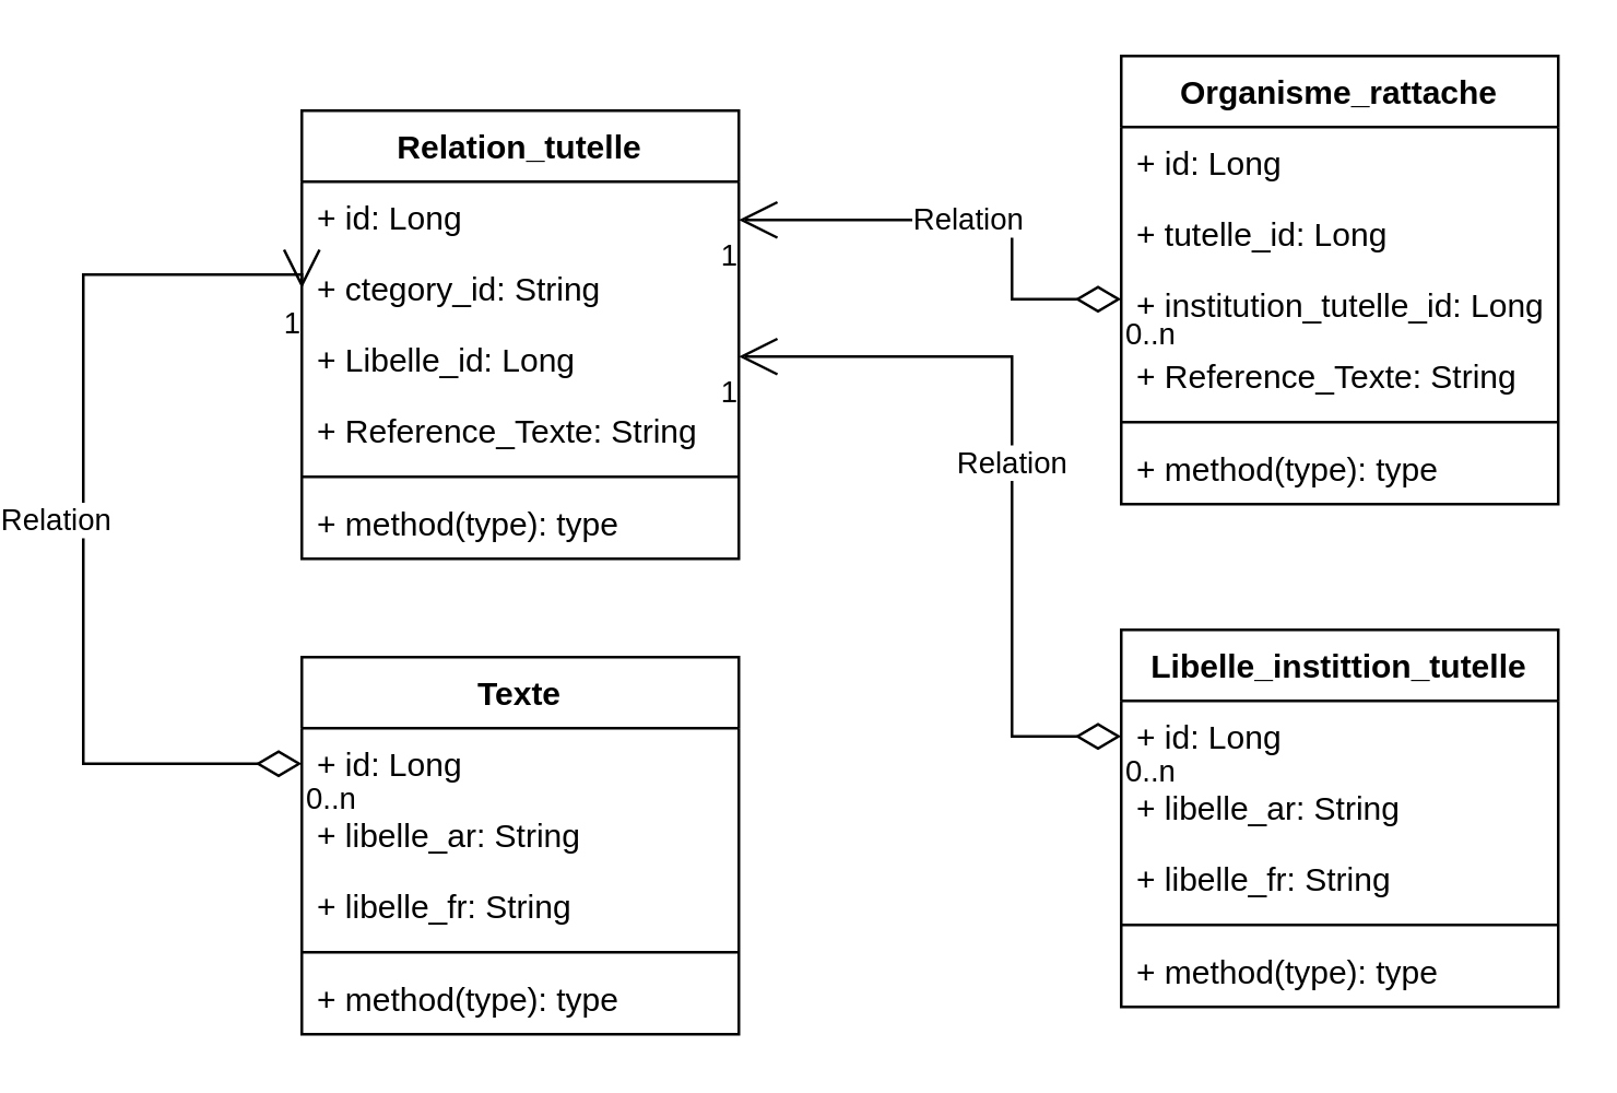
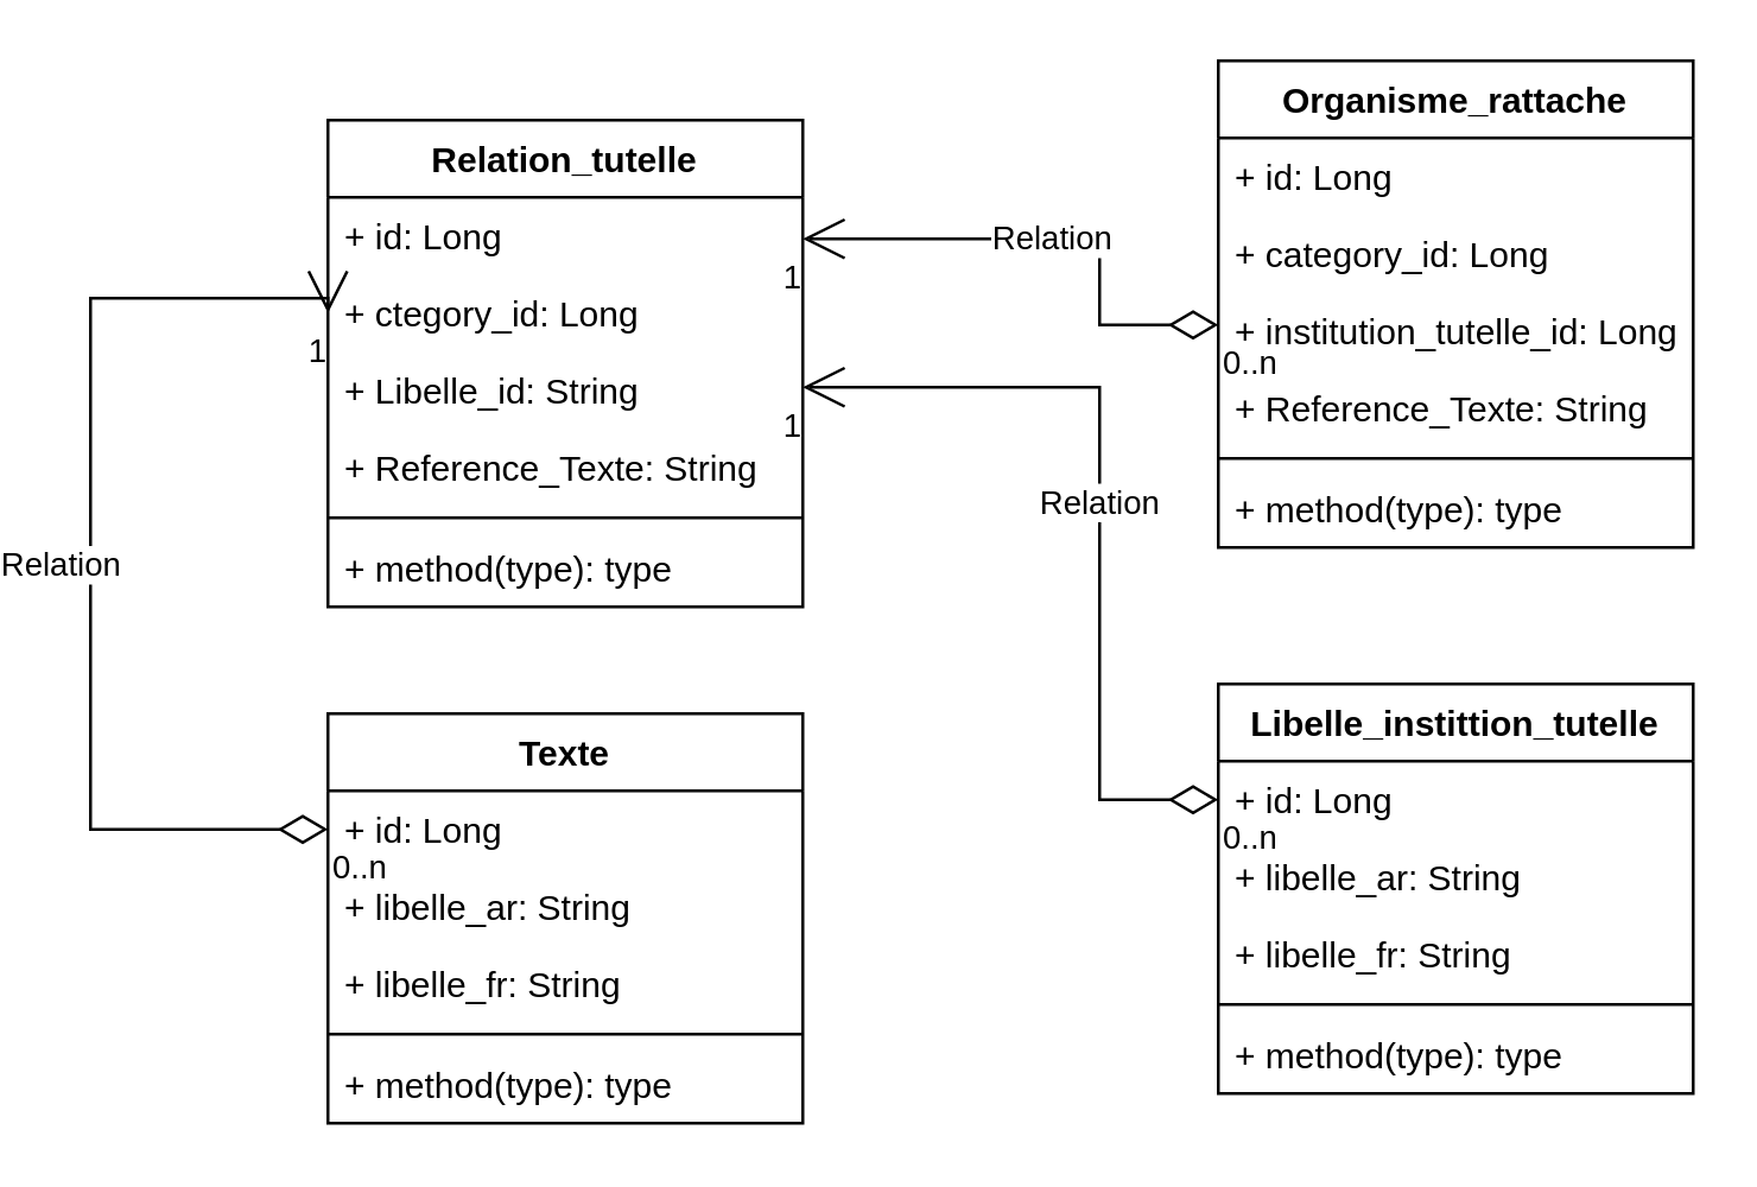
  <mxCell id="0" />
  <mxCell id="1" parent="0" />
  <mxCell id="2" value="Relation_tutelle" style="swimlane;fontStyle=1;align=center;verticalAlign=top;childLayout=stackLayout;horizontal=1;startSize=26;horizontalStack=0;resizeParent=1;resizeParentMax=0;resizeLast=0;collapsible=1;marginBottom=0;whiteSpace=wrap;html=1;" vertex="1" parent="1"><mxGeometry x="100" y="40" width="160" height="164" as="geometry" /></mxCell>
  <mxCell id="3" value="+ id: Long" style="text;strokeColor=none;fillColor=none;align=left;verticalAlign=top;spacingLeft=4;spacingRight=4;overflow=hidden;rotatable=0;points=[[0,0.5],[1,0.5]];portConstraint=eastwest;whiteSpace=wrap;html=1;" vertex="1" parent="2"><mxGeometry y="26" width="160" height="26" as="geometry" /></mxCell>
- <mxCell id="4" value="+ ctegory_id: String" style="text;strokeColor=none;fillColor=none;align=left;verticalAlign=top;spacingLeft=4;spacingRight=4;overflow=hidden;rotatable=0;points=[[0,0.5],[1,0.5]];portConstraint=eastwest;whiteSpace=wrap;html=1;" vertex="1" parent="2"><mxGeometry y="52" width="160" height="26" as="geometry" /></mxCell>
- <mxCell id="5" value="+ Libelle_id: Long" style="text;strokeColor=none;fillColor=none;align=left;verticalAlign=top;spacingLeft=4;spacingRight=4;overflow=hidden;rotatable=0;points=[[0,0.5],[1,0.5]];portConstraint=eastwest;whiteSpace=wrap;html=1;" vertex="1" parent="2"><mxGeometry y="78" width="160" height="26" as="geometry" /></mxCell>
+ <mxCell id="4" value="+ ctegory_id: Long" style="text;strokeColor=none;fillColor=none;align=left;verticalAlign=top;spacingLeft=4;spacingRight=4;overflow=hidden;rotatable=0;points=[[0,0.5],[1,0.5]];portConstraint=eastwest;whiteSpace=wrap;html=1;" vertex="1" parent="2"><mxGeometry y="52" width="160" height="26" as="geometry" /></mxCell>
+ <mxCell id="5" value="+ Libelle_id: String" style="text;strokeColor=none;fillColor=none;align=left;verticalAlign=top;spacingLeft=4;spacingRight=4;overflow=hidden;rotatable=0;points=[[0,0.5],[1,0.5]];portConstraint=eastwest;whiteSpace=wrap;html=1;" vertex="1" parent="2"><mxGeometry y="78" width="160" height="26" as="geometry" /></mxCell>
  <mxCell id="6" value="+ Reference_Texte: String" style="text;strokeColor=none;fillColor=none;align=left;verticalAlign=top;spacingLeft=4;spacingRight=4;overflow=hidden;rotatable=0;points=[[0,0.5],[1,0.5]];portConstraint=eastwest;whiteSpace=wrap;html=1;" vertex="1" parent="2"><mxGeometry y="104" width="160" height="26" as="geometry" /></mxCell>
  <mxCell id="7" value="" style="line;strokeWidth=1;fillColor=none;align=left;verticalAlign=middle;spacingTop=-1;spacingLeft=3;spacingRight=3;rotatable=0;labelPosition=right;points=[];portConstraint=eastwest;strokeColor=inherit;" vertex="1" parent="2"><mxGeometry y="130" width="160" height="8" as="geometry" /></mxCell>
  <mxCell id="8" value="+ method(type): type" style="text;strokeColor=none;fillColor=none;align=left;verticalAlign=top;spacingLeft=4;spacingRight=4;overflow=hidden;rotatable=0;points=[[0,0.5],[1,0.5]];portConstraint=eastwest;whiteSpace=wrap;html=1;" vertex="1" parent="2"><mxGeometry y="138" width="160" height="26" as="geometry" /></mxCell>
  <mxCell id="9" value="Organisme_rattache" style="swimlane;fontStyle=1;align=center;verticalAlign=top;childLayout=stackLayout;horizontal=1;startSize=26;horizontalStack=0;resizeParent=1;resizeParentMax=0;resizeLast=0;collapsible=1;marginBottom=0;whiteSpace=wrap;html=1;" vertex="1" parent="1"><mxGeometry x="400" y="20" width="160" height="164" as="geometry" /></mxCell>
  <mxCell id="10" value="+ id: Long" style="text;strokeColor=none;fillColor=none;align=left;verticalAlign=top;spacingLeft=4;spacingRight=4;overflow=hidden;rotatable=0;points=[[0,0.5],[1,0.5]];portConstraint=eastwest;whiteSpace=wrap;html=1;" vertex="1" parent="9"><mxGeometry y="26" width="160" height="26" as="geometry" /></mxCell>
- <mxCell id="11" value="+ tutelle_id: Long" style="text;strokeColor=none;fillColor=none;align=left;verticalAlign=top;spacingLeft=4;spacingRight=4;overflow=hidden;rotatable=0;points=[[0,0.5],[1,0.5]];portConstraint=eastwest;whiteSpace=wrap;html=1;" vertex="1" parent="9"><mxGeometry y="52" width="160" height="26" as="geometry" /></mxCell>
+ <mxCell id="11" value="+ category_id: Long" style="text;strokeColor=none;fillColor=none;align=left;verticalAlign=top;spacingLeft=4;spacingRight=4;overflow=hidden;rotatable=0;points=[[0,0.5],[1,0.5]];portConstraint=eastwest;whiteSpace=wrap;html=1;" vertex="1" parent="9"><mxGeometry y="52" width="160" height="26" as="geometry" /></mxCell>
  <mxCell id="12" value="+ institution_tutelle_id: Long" style="text;strokeColor=none;fillColor=none;align=left;verticalAlign=top;spacingLeft=4;spacingRight=4;overflow=hidden;rotatable=0;points=[[0,0.5],[1,0.5]];portConstraint=eastwest;whiteSpace=wrap;html=1;" vertex="1" parent="9"><mxGeometry y="78" width="160" height="26" as="geometry" /></mxCell>
  <mxCell id="13" value="+ Reference_Texte: String" style="text;strokeColor=none;fillColor=none;align=left;verticalAlign=top;spacingLeft=4;spacingRight=4;overflow=hidden;rotatable=0;points=[[0,0.5],[1,0.5]];portConstraint=eastwest;whiteSpace=wrap;html=1;" vertex="1" parent="9"><mxGeometry y="104" width="160" height="26" as="geometry" /></mxCell>
  <mxCell id="14" value="" style="line;strokeWidth=1;fillColor=none;align=left;verticalAlign=middle;spacingTop=-1;spacingLeft=3;spacingRight=3;rotatable=0;labelPosition=right;points=[];portConstraint=eastwest;strokeColor=inherit;" vertex="1" parent="9"><mxGeometry y="130" width="160" height="8" as="geometry" /></mxCell>
  <mxCell id="15" value="+ method(type): type" style="text;strokeColor=none;fillColor=none;align=left;verticalAlign=top;spacingLeft=4;spacingRight=4;overflow=hidden;rotatable=0;points=[[0,0.5],[1,0.5]];portConstraint=eastwest;whiteSpace=wrap;html=1;" vertex="1" parent="9"><mxGeometry y="138" width="160" height="26" as="geometry" /></mxCell>
  <mxCell id="16" value="Texte" style="swimlane;fontStyle=1;align=center;verticalAlign=top;childLayout=stackLayout;horizontal=1;startSize=26;horizontalStack=0;resizeParent=1;resizeParentMax=0;resizeLast=0;collapsible=1;marginBottom=0;whiteSpace=wrap;html=1;" vertex="1" parent="1"><mxGeometry x="100" y="240" width="160" height="138" as="geometry" /></mxCell>
  <mxCell id="17" value="+ id: Long" style="text;strokeColor=none;fillColor=none;align=left;verticalAlign=top;spacingLeft=4;spacingRight=4;overflow=hidden;rotatable=0;points=[[0,0.5],[1,0.5]];portConstraint=eastwest;whiteSpace=wrap;html=1;" vertex="1" parent="16"><mxGeometry y="26" width="160" height="26" as="geometry" /></mxCell>
  <mxCell id="18" value="+ libelle_ar: String" style="text;strokeColor=none;fillColor=none;align=left;verticalAlign=top;spacingLeft=4;spacingRight=4;overflow=hidden;rotatable=0;points=[[0,0.5],[1,0.5]];portConstraint=eastwest;whiteSpace=wrap;html=1;" vertex="1" parent="16"><mxGeometry y="52" width="160" height="26" as="geometry" /></mxCell>
  <mxCell id="19" value="+ libelle_fr: String" style="text;strokeColor=none;fillColor=none;align=left;verticalAlign=top;spacingLeft=4;spacingRight=4;overflow=hidden;rotatable=0;points=[[0,0.5],[1,0.5]];portConstraint=eastwest;whiteSpace=wrap;html=1;" vertex="1" parent="16"><mxGeometry y="78" width="160" height="26" as="geometry" /></mxCell>
  <mxCell id="20" value="" style="line;strokeWidth=1;fillColor=none;align=left;verticalAlign=middle;spacingTop=-1;spacingLeft=3;spacingRight=3;rotatable=0;labelPosition=right;points=[];portConstraint=eastwest;strokeColor=inherit;" vertex="1" parent="16"><mxGeometry y="104" width="160" height="8" as="geometry" /></mxCell>
  <mxCell id="21" value="+ method(type): type" style="text;strokeColor=none;fillColor=none;align=left;verticalAlign=top;spacingLeft=4;spacingRight=4;overflow=hidden;rotatable=0;points=[[0,0.5],[1,0.5]];portConstraint=eastwest;whiteSpace=wrap;html=1;" vertex="1" parent="16"><mxGeometry y="112" width="160" height="26" as="geometry" /></mxCell>
  <mxCell id="22" value="Relation" style="endArrow=open;html=1;endSize=12;startArrow=diamondThin;startSize=14;startFill=0;edgeStyle=orthogonalEdgeStyle;rounded=0;exitX=0;exitY=0.5;exitDx=0;exitDy=0;entryX=0;entryY=0.5;entryDx=0;entryDy=0;" edge="1" parent="1" source="17" target="4"><mxGeometry x="-0.017" y="10" relative="1" as="geometry"><mxPoint x="400" y="210" as="sourcePoint" /><mxPoint x="560" y="210" as="targetPoint" /><Array as="points"><mxPoint x="20" y="279" /><mxPoint x="20" y="100" /><mxPoint x="100" y="100" /></Array><mxPoint as="offset" /></mxGeometry></mxCell>
  <mxCell id="23" value="0..n" style="edgeLabel;resizable=0;html=1;align=left;verticalAlign=top;" connectable="0" vertex="1" parent="22"><mxGeometry x="-1" relative="1" as="geometry" /></mxCell>
  <mxCell id="24" value="1" style="edgeLabel;resizable=0;html=1;align=right;verticalAlign=top;" connectable="0" vertex="1" parent="22"><mxGeometry x="1" relative="1" as="geometry" /></mxCell>
  <mxCell id="25" value="Libelle_instittion_tutelle" style="swimlane;fontStyle=1;align=center;verticalAlign=top;childLayout=stackLayout;horizontal=1;startSize=26;horizontalStack=0;resizeParent=1;resizeParentMax=0;resizeLast=0;collapsible=1;marginBottom=0;whiteSpace=wrap;html=1;" vertex="1" parent="1"><mxGeometry x="400" y="230" width="160" height="138" as="geometry" /></mxCell>
  <mxCell id="26" value="+ id: Long" style="text;strokeColor=none;fillColor=none;align=left;verticalAlign=top;spacingLeft=4;spacingRight=4;overflow=hidden;rotatable=0;points=[[0,0.5],[1,0.5]];portConstraint=eastwest;whiteSpace=wrap;html=1;" vertex="1" parent="25"><mxGeometry y="26" width="160" height="26" as="geometry" /></mxCell>
  <mxCell id="27" value="+ libelle_ar: String" style="text;strokeColor=none;fillColor=none;align=left;verticalAlign=top;spacingLeft=4;spacingRight=4;overflow=hidden;rotatable=0;points=[[0,0.5],[1,0.5]];portConstraint=eastwest;whiteSpace=wrap;html=1;" vertex="1" parent="25"><mxGeometry y="52" width="160" height="26" as="geometry" /></mxCell>
  <mxCell id="28" value="+ libelle_fr: String" style="text;strokeColor=none;fillColor=none;align=left;verticalAlign=top;spacingLeft=4;spacingRight=4;overflow=hidden;rotatable=0;points=[[0,0.5],[1,0.5]];portConstraint=eastwest;whiteSpace=wrap;html=1;" vertex="1" parent="25"><mxGeometry y="78" width="160" height="26" as="geometry" /></mxCell>
  <mxCell id="29" value="" style="line;strokeWidth=1;fillColor=none;align=left;verticalAlign=middle;spacingTop=-1;spacingLeft=3;spacingRight=3;rotatable=0;labelPosition=right;points=[];portConstraint=eastwest;strokeColor=inherit;" vertex="1" parent="25"><mxGeometry y="104" width="160" height="8" as="geometry" /></mxCell>
  <mxCell id="30" value="+ method(type): type" style="text;strokeColor=none;fillColor=none;align=left;verticalAlign=top;spacingLeft=4;spacingRight=4;overflow=hidden;rotatable=0;points=[[0,0.5],[1,0.5]];portConstraint=eastwest;whiteSpace=wrap;html=1;" vertex="1" parent="25"><mxGeometry y="112" width="160" height="26" as="geometry" /></mxCell>
  <mxCell id="31" value="Relation" style="endArrow=open;html=1;endSize=12;startArrow=diamondThin;startSize=14;startFill=0;edgeStyle=orthogonalEdgeStyle;rounded=0;" edge="1" parent="1" source="26" target="5"><mxGeometry relative="1" as="geometry"><mxPoint x="250" y="130" as="sourcePoint" /><mxPoint x="340" y="260" as="targetPoint" /><Array as="points"><mxPoint x="360" y="269" /><mxPoint x="360" y="130" /></Array></mxGeometry></mxCell>
  <mxCell id="32" value="0..n" style="edgeLabel;resizable=0;html=1;align=left;verticalAlign=top;" connectable="0" vertex="1" parent="31"><mxGeometry x="-1" relative="1" as="geometry" /></mxCell>
  <mxCell id="33" value="1" style="edgeLabel;resizable=0;html=1;align=right;verticalAlign=top;" connectable="0" vertex="1" parent="31"><mxGeometry x="1" relative="1" as="geometry" /></mxCell>
  <mxCell id="34" value="Relation" style="endArrow=open;html=1;endSize=12;startArrow=diamondThin;startSize=14;startFill=0;edgeStyle=orthogonalEdgeStyle;rounded=0;" edge="1" parent="1" target="3"><mxGeometry relative="1" as="geometry"><mxPoint x="400" y="109" as="sourcePoint" /><mxPoint x="260" y="-30" as="targetPoint" /><Array as="points"><mxPoint x="360" y="109" /><mxPoint x="360" y="80" /></Array></mxGeometry></mxCell>
  <mxCell id="35" value="0..n" style="edgeLabel;resizable=0;html=1;align=left;verticalAlign=top;" connectable="0" vertex="1" parent="34"><mxGeometry x="-1" relative="1" as="geometry" /></mxCell>
  <mxCell id="36" value="1" style="edgeLabel;resizable=0;html=1;align=right;verticalAlign=top;" connectable="0" vertex="1" parent="34"><mxGeometry x="1" relative="1" as="geometry" /></mxCell>
